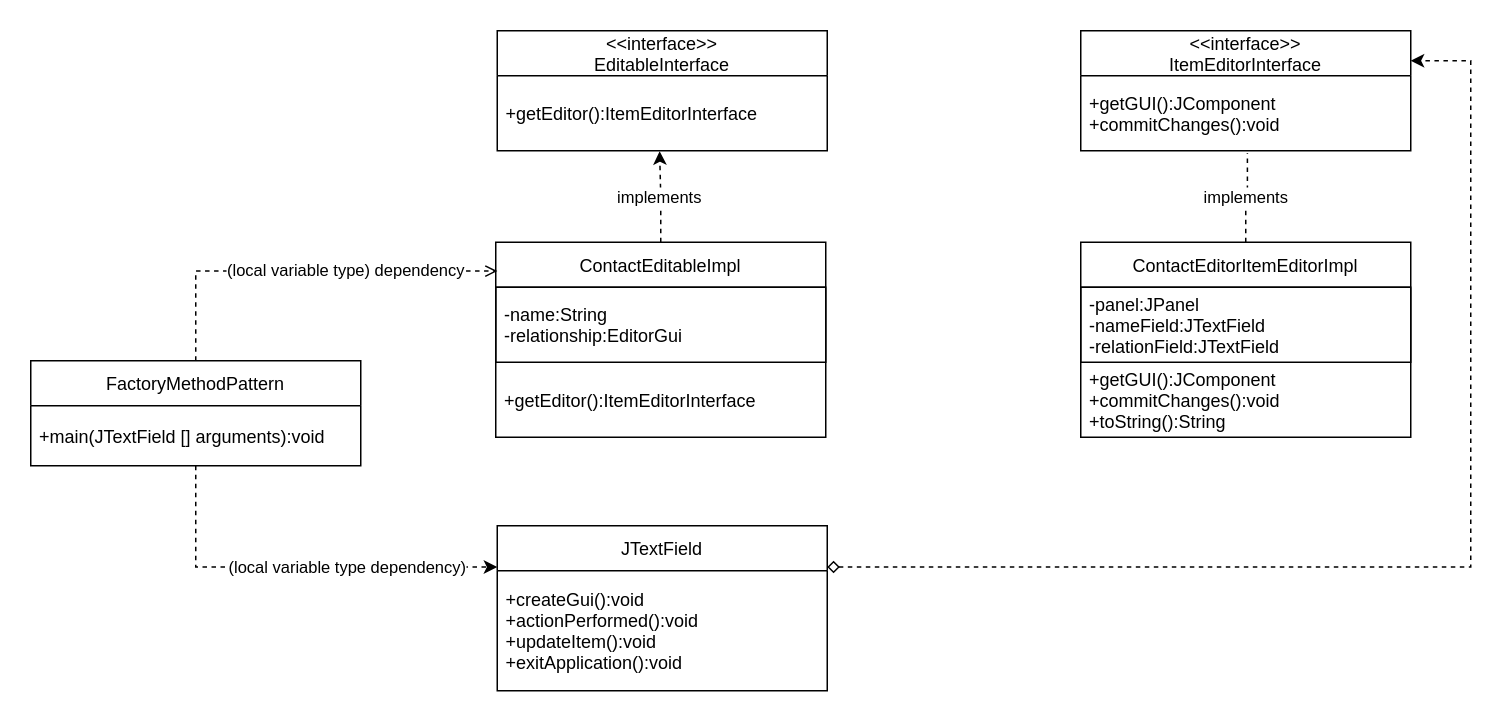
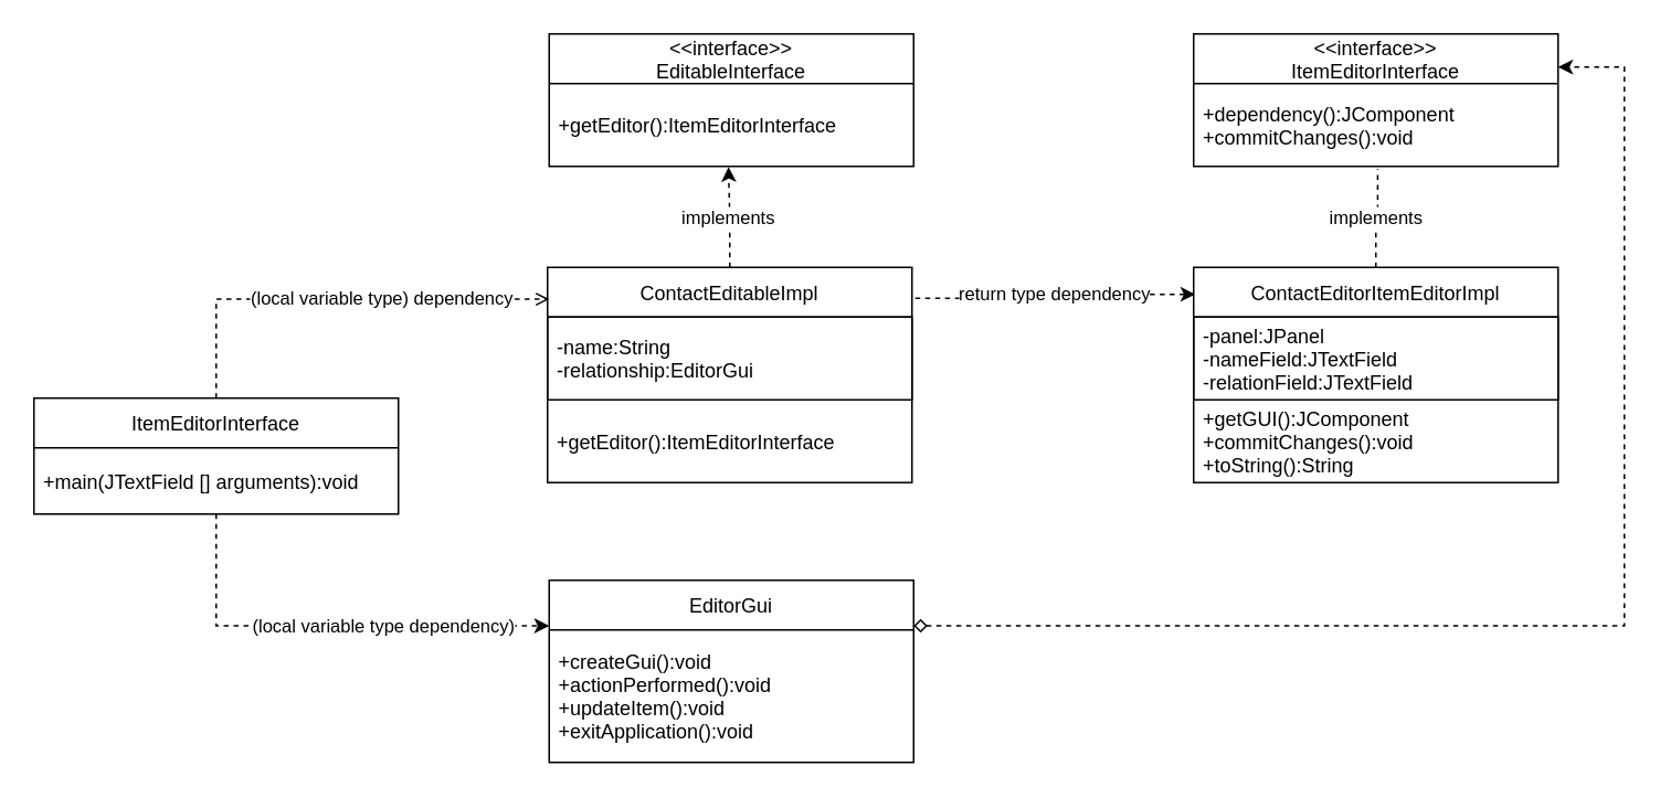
  <mxCell id="0" />
  <mxCell id="1" parent="0" />
  <mxCell id="2" value="implements" style="edgeStyle=orthogonalEdgeStyle;rounded=0;orthogonalLoop=1;jettySize=auto;html=1;exitX=0.5;exitY=0;exitDx=0;exitDy=0;entryX=0.492;entryY=1.006;entryDx=0;entryDy=0;entryPerimeter=0;dashed=1;" parent="1" source="4" target="10" edge="1"><mxGeometry relative="1" as="geometry" /></mxCell>
+ <mxCell id="3" value="return type dependency" style="edgeStyle=orthogonalEdgeStyle;rounded=0;orthogonalLoop=1;jettySize=auto;html=1;exitX=1.009;exitY=0.144;exitDx=0;exitDy=0;entryX=0.005;entryY=0.125;entryDx=0;entryDy=0;entryPerimeter=0;dashed=1;exitPerimeter=0;" parent="1" source="4" target="19" edge="1"><mxGeometry relative="1" as="geometry" /></mxCell>
  <mxCell id="4" value="ContactEditableImpl" style="swimlane;fontStyle=0;childLayout=stackLayout;horizontal=1;startSize=30;horizontalStack=0;resizeParent=1;resizeParentMax=0;resizeLast=0;collapsible=1;marginBottom=0;" parent="1" vertex="1"><mxGeometry x="330" y="161" width="220" height="130" as="geometry" /></mxCell>
  <mxCell id="5" value="-name:String&#10;-relationship:EditorGui" style="text;strokeColor=default;fillColor=none;align=left;verticalAlign=middle;spacingLeft=4;spacingRight=4;overflow=hidden;points=[[0,0.5],[1,0.5]];portConstraint=eastwest;rotatable=0;" parent="4" vertex="1"><mxGeometry y="30" width="220" height="50" as="geometry" /></mxCell>
  <mxCell id="6" value="+getEditor():ItemEditorInterface" style="text;strokeColor=none;fillColor=none;align=left;verticalAlign=middle;spacingLeft=4;spacingRight=4;overflow=hidden;points=[[0,0.5],[1,0.5]];portConstraint=eastwest;rotatable=0;" parent="4" vertex="1"><mxGeometry y="80" width="220" height="50" as="geometry" /></mxCell>
  <mxCell id="7" value="&lt;&lt;interface&gt;&gt;&#10;ItemEditorInterface" style="swimlane;fontStyle=0;childLayout=stackLayout;horizontal=1;startSize=30;horizontalStack=0;resizeParent=1;resizeParentMax=0;resizeLast=0;collapsible=1;marginBottom=0;" parent="1" vertex="1"><mxGeometry x="720" y="20" width="220" height="80" as="geometry" /></mxCell>
- <mxCell id="8" value="+getGUI():JComponent&#10;+commitChanges():void" style="text;strokeColor=none;fillColor=none;align=left;verticalAlign=middle;spacingLeft=4;spacingRight=4;overflow=hidden;points=[[0,0.5],[1,0.5]];portConstraint=eastwest;rotatable=0;" parent="7" vertex="1"><mxGeometry y="30" width="220" height="50" as="geometry" /></mxCell>
+ <mxCell id="8" value="+dependency():JComponent&#10;+commitChanges():void" style="text;strokeColor=none;fillColor=none;align=left;verticalAlign=middle;spacingLeft=4;spacingRight=4;overflow=hidden;points=[[0,0.5],[1,0.5]];portConstraint=eastwest;rotatable=0;" parent="7" vertex="1"><mxGeometry y="30" width="220" height="50" as="geometry" /></mxCell>
  <mxCell id="9" value="&lt;&lt;interface&gt;&gt;&#10;EditableInterface" style="swimlane;fontStyle=0;childLayout=stackLayout;horizontal=1;startSize=30;horizontalStack=0;resizeParent=1;resizeParentMax=0;resizeLast=0;collapsible=1;marginBottom=0;" parent="1" vertex="1"><mxGeometry x="331" y="20" width="220" height="80" as="geometry" /></mxCell>
  <mxCell id="10" value="+getEditor():ItemEditorInterface" style="text;strokeColor=none;fillColor=none;align=left;verticalAlign=middle;spacingLeft=4;spacingRight=4;overflow=hidden;points=[[0,0.5],[1,0.5]];portConstraint=eastwest;rotatable=0;" parent="9" vertex="1"><mxGeometry y="30" width="220" height="50" as="geometry" /></mxCell>
  <mxCell id="11" style="edgeStyle=orthogonalEdgeStyle;rounded=0;orthogonalLoop=1;jettySize=auto;html=1;exitX=0.5;exitY=1;exitDx=0;exitDy=0;entryX=0;entryY=0.25;entryDx=0;entryDy=0;dashed=1;exitPerimeter=0;" edge="1" parent="1" source="14" target="16"><mxGeometry relative="1" as="geometry"><Array as="points"><mxPoint x="130" y="378" /></Array></mxGeometry></mxCell>
  <mxCell id="12" value="(local variable type dependency)" style="edgeLabel;html=1;align=center;verticalAlign=middle;resizable=0;points=[];" vertex="1" connectable="0" parent="11"><mxGeometry x="0.062" relative="1" as="geometry"><mxPoint x="25" as="offset" /></mxGeometry></mxCell>
- <mxCell id="13" value="FactoryMethodPattern" style="swimlane;fontStyle=0;childLayout=stackLayout;horizontal=1;startSize=30;horizontalStack=0;resizeParent=1;resizeParentMax=0;resizeLast=0;collapsible=1;marginBottom=0;" parent="1" vertex="1"><mxGeometry x="20" y="240" width="220" height="70" as="geometry" /></mxCell>
+ <mxCell id="13" value="ItemEditorInterface" style="swimlane;fontStyle=0;childLayout=stackLayout;horizontal=1;startSize=30;horizontalStack=0;resizeParent=1;resizeParentMax=0;resizeLast=0;collapsible=1;marginBottom=0;" parent="1" vertex="1"><mxGeometry x="20" y="240" width="220" height="70" as="geometry" /></mxCell>
  <mxCell id="14" value="+main(JTextField [] arguments):void" style="text;strokeColor=none;fillColor=none;align=left;verticalAlign=middle;spacingLeft=4;spacingRight=4;overflow=hidden;points=[[0,0.5],[1,0.5]];portConstraint=eastwest;rotatable=0;" parent="13" vertex="1"><mxGeometry y="30" width="220" height="40" as="geometry" /></mxCell>
  <mxCell id="15" style="edgeStyle=orthogonalEdgeStyle;rounded=0;orthogonalLoop=1;jettySize=auto;html=1;exitX=1;exitY=0.25;exitDx=0;exitDy=0;entryX=1;entryY=0.25;entryDx=0;entryDy=0;dashed=1;startArrow=diamond;startFill=0;" edge="1" parent="1" source="16" target="7"><mxGeometry relative="1" as="geometry"><Array as="points"><mxPoint x="980" y="378" /><mxPoint x="980" y="40" /></Array></mxGeometry></mxCell>
- <mxCell id="16" value="JTextField" style="swimlane;fontStyle=0;childLayout=stackLayout;horizontal=1;startSize=30;horizontalStack=0;resizeParent=1;resizeParentMax=0;resizeLast=0;collapsible=1;marginBottom=0;" parent="1" vertex="1"><mxGeometry x="331" y="350" width="220" height="110" as="geometry" /></mxCell>
+ <mxCell id="16" value="EditorGui" style="swimlane;fontStyle=0;childLayout=stackLayout;horizontal=1;startSize=30;horizontalStack=0;resizeParent=1;resizeParentMax=0;resizeLast=0;collapsible=1;marginBottom=0;" parent="1" vertex="1"><mxGeometry x="331" y="350" width="220" height="110" as="geometry" /></mxCell>
  <mxCell id="17" value="+createGui():void&#10;+actionPerformed():void&#10;+updateItem():void&#10;+exitApplication():void" style="text;strokeColor=none;fillColor=none;align=left;verticalAlign=middle;spacingLeft=4;spacingRight=4;overflow=hidden;points=[[0,0.5],[1,0.5]];portConstraint=eastwest;rotatable=0;" parent="16" vertex="1"><mxGeometry y="30" width="220" height="80" as="geometry" /></mxCell>
  <mxCell id="18" value="implements" style="edgeStyle=orthogonalEdgeStyle;rounded=0;orthogonalLoop=1;jettySize=auto;html=1;exitX=0.5;exitY=0;exitDx=0;exitDy=0;entryX=0.505;entryY=1.034;entryDx=0;entryDy=0;entryPerimeter=0;dashed=1;startArrow=none;startFill=0;endArrow=none;" edge="1" parent="1" source="19" target="8"><mxGeometry relative="1" as="geometry"><Array as="points"><mxPoint x="830" y="131" /><mxPoint x="831" y="102" /></Array></mxGeometry></mxCell>
  <mxCell id="19" value="ContactEditorItemEditorImpl" style="swimlane;fontStyle=0;childLayout=stackLayout;horizontal=1;startSize=30;horizontalStack=0;resizeParent=1;resizeParentMax=0;resizeLast=0;collapsible=1;marginBottom=0;" parent="1" vertex="1"><mxGeometry x="720" y="161" width="220" height="130" as="geometry" /></mxCell>
  <mxCell id="20" value="-panel:JPanel&#10;-nameField:JTextField&#10;-relationField:JTextField" style="text;strokeColor=default;fillColor=none;align=left;verticalAlign=middle;spacingLeft=4;spacingRight=4;overflow=hidden;points=[[0,0.5],[1,0.5]];portConstraint=eastwest;rotatable=0;" parent="19" vertex="1"><mxGeometry y="30" width="220" height="50" as="geometry" /></mxCell>
  <mxCell id="21" value="+getGUI():JComponent&#10;+commitChanges():void&#10;+toString():String" style="text;strokeColor=none;fillColor=none;align=left;verticalAlign=middle;spacingLeft=4;spacingRight=4;overflow=hidden;points=[[0,0.5],[1,0.5]];portConstraint=eastwest;rotatable=0;" parent="19" vertex="1"><mxGeometry y="80" width="220" height="50" as="geometry" /></mxCell>
  <mxCell id="22" value="(local variable type) dependency" style="edgeStyle=orthogonalEdgeStyle;rounded=0;orthogonalLoop=1;jettySize=auto;html=1;exitX=0.5;exitY=0;exitDx=0;exitDy=0;dashed=1;entryX=0.005;entryY=0.148;entryDx=0;entryDy=0;entryPerimeter=0;endArrow=open;" edge="1" parent="1" source="13" target="4"><mxGeometry x="0.225" relative="1" as="geometry"><mxPoint x="382.7" y="188.72" as="sourcePoint" /><mxPoint x="540" y="350" as="targetPoint" /><mxPoint as="offset" /></mxGeometry></mxCell>
